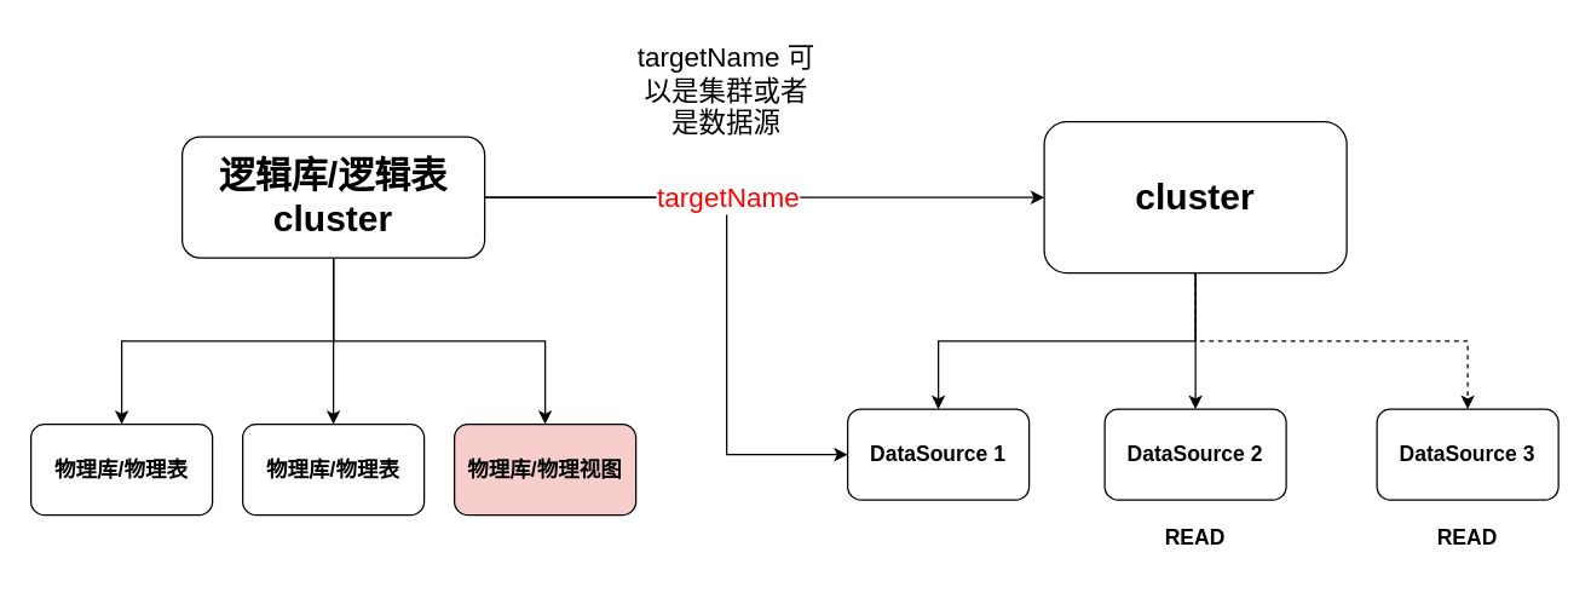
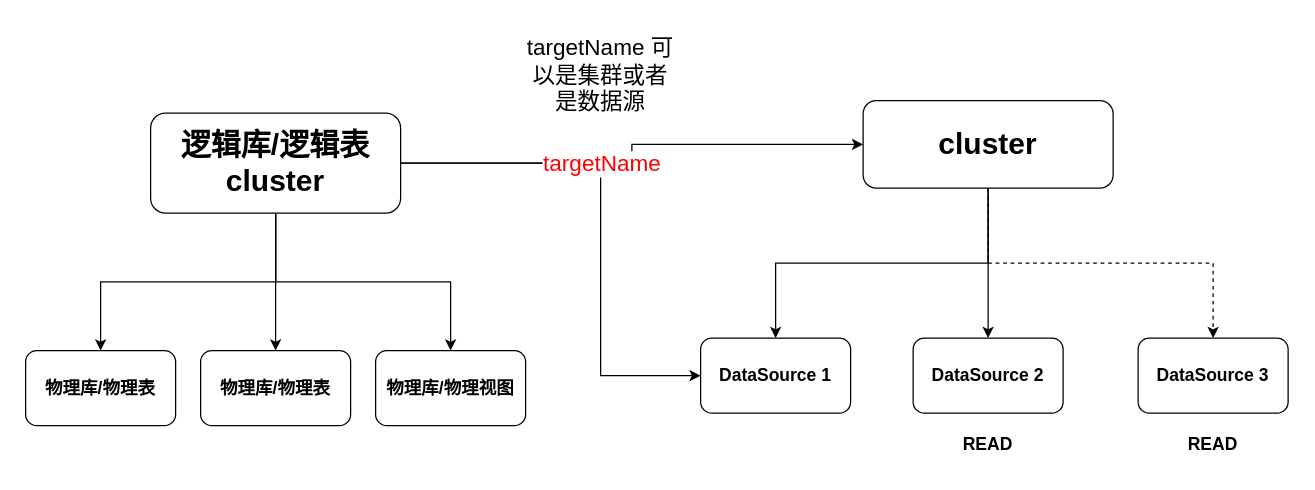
  <mxCell id="0" />
  <mxCell id="1" parent="0" />
  <mxCell id="2" value="&lt;font style=&quot;font-size: 14px;&quot;&gt;&lt;b&gt;DataSource 1&lt;/b&gt;&lt;/font&gt;" style="rounded=1;whiteSpace=wrap;html=1;" vertex="1" parent="1"><mxGeometry x="560" y="270" width="120" height="60" as="geometry" /></mxCell>
  <mxCell id="3" value="&lt;font style=&quot;font-size: 14px;&quot;&gt;&lt;b&gt;DataSource 2&lt;/b&gt;&lt;/font&gt;" style="rounded=1;whiteSpace=wrap;html=1;" vertex="1" parent="1"><mxGeometry x="730" y="270" width="120" height="60" as="geometry" /></mxCell>
  <mxCell id="4" value="&lt;font style=&quot;font-size: 14px;&quot;&gt;&lt;b&gt;DataSource 3&lt;/b&gt;&lt;/font&gt;" style="rounded=1;whiteSpace=wrap;html=1;" vertex="1" parent="1"><mxGeometry x="910" y="270" width="120" height="60" as="geometry" /></mxCell>
  <mxCell id="5" style="edgeStyle=orthogonalEdgeStyle;rounded=0;orthogonalLoop=1;jettySize=auto;html=1;entryX=0.5;entryY=0;entryDx=0;entryDy=0;exitX=0.5;exitY=1;exitDx=0;exitDy=0;" edge="1" parent="1" source="8" target="2"><mxGeometry relative="1" as="geometry" /></mxCell>
  <mxCell id="6" style="edgeStyle=orthogonalEdgeStyle;rounded=0;orthogonalLoop=1;jettySize=auto;html=1;" edge="1" parent="1" source="8" target="3"><mxGeometry relative="1" as="geometry" /></mxCell>
  <mxCell id="7" style="edgeStyle=orthogonalEdgeStyle;rounded=0;orthogonalLoop=1;jettySize=auto;html=1;exitX=0.5;exitY=1;exitDx=0;exitDy=0;dashed=1;" edge="1" parent="1" source="8" target="4"><mxGeometry relative="1" as="geometry" /></mxCell>
- <mxCell id="8" value="&lt;font style=&quot;font-size: 24px;&quot;&gt;&lt;b style=&quot;&quot;&gt;cluster&lt;/b&gt;&lt;/font&gt;" style="rounded=1;whiteSpace=wrap;html=1;" vertex="1" parent="1"><mxGeometry x="690" y="80" width="200" height="100" as="geometry" /></mxCell>
+ <mxCell id="8" value="&lt;font style=&quot;font-size: 24px;&quot;&gt;&lt;b style=&quot;&quot;&gt;cluster&lt;/b&gt;&lt;/font&gt;" style="rounded=1;whiteSpace=wrap;html=1;" vertex="1" parent="1"><mxGeometry x="690" y="80" width="200" height="70" as="geometry" /></mxCell>
  <mxCell id="9" value="&lt;b&gt;&lt;font style=&quot;font-size: 14px;&quot;&gt;READ&lt;/font&gt;&lt;/b&gt;" style="text;html=1;strokeColor=none;fillColor=none;align=center;verticalAlign=middle;whiteSpace=wrap;rounded=0;" vertex="1" parent="1"><mxGeometry x="760" y="340" width="60" height="30" as="geometry" /></mxCell>
  <mxCell id="10" value="&lt;b&gt;&lt;font style=&quot;font-size: 14px;&quot;&gt;READ&lt;/font&gt;&lt;/b&gt;" style="text;html=1;strokeColor=none;fillColor=none;align=center;verticalAlign=middle;whiteSpace=wrap;rounded=0;" vertex="1" parent="1"><mxGeometry x="940" y="340" width="60" height="30" as="geometry" /></mxCell>
  <mxCell id="11" style="edgeStyle=orthogonalEdgeStyle;rounded=0;orthogonalLoop=1;jettySize=auto;html=1;" edge="1" parent="1" source="17" target="18"><mxGeometry relative="1" as="geometry" /></mxCell>
  <mxCell id="12" style="edgeStyle=orthogonalEdgeStyle;rounded=0;orthogonalLoop=1;jettySize=auto;html=1;" edge="1" parent="1" source="17" target="19"><mxGeometry relative="1" as="geometry" /></mxCell>
  <mxCell id="13" style="edgeStyle=orthogonalEdgeStyle;rounded=0;orthogonalLoop=1;jettySize=auto;html=1;entryX=0;entryY=0.5;entryDx=0;entryDy=0;" edge="1" parent="1" source="17" target="8"><mxGeometry relative="1" as="geometry" /></mxCell>
  <mxCell id="14" style="edgeStyle=orthogonalEdgeStyle;rounded=0;orthogonalLoop=1;jettySize=auto;html=1;entryX=0;entryY=0.5;entryDx=0;entryDy=0;" edge="1" parent="1" source="17" target="2"><mxGeometry relative="1" as="geometry"><Array as="points"><mxPoint x="480" y="130" /><mxPoint x="480" y="300" /></Array></mxGeometry></mxCell>
  <mxCell id="15" value="&lt;font color=&quot;#ff0000&quot; style=&quot;font-size: 18px;&quot;&gt;targetName&lt;/font&gt;" style="edgeLabel;html=1;align=center;verticalAlign=middle;resizable=0;points=[];" vertex="1" connectable="0" parent="14"><mxGeometry x="-0.457" y="1" relative="1" as="geometry"><mxPoint x="49" y="1" as="offset" /></mxGeometry></mxCell>
  <mxCell id="16" style="edgeStyle=orthogonalEdgeStyle;rounded=0;orthogonalLoop=1;jettySize=auto;html=1;" edge="1" parent="1" source="17" target="21"><mxGeometry relative="1" as="geometry" /></mxCell>
  <mxCell id="17" value="&lt;font style=&quot;font-size: 24px;&quot;&gt;&lt;b&gt;逻辑库/逻辑表&lt;br&gt;cluster&lt;br&gt;&lt;/b&gt;&lt;/font&gt;" style="rounded=1;whiteSpace=wrap;html=1;" vertex="1" parent="1"><mxGeometry x="120" y="90" width="200" height="80" as="geometry" /></mxCell>
  <mxCell id="18" value="&lt;font style=&quot;font-size: 14px;&quot;&gt;&lt;b&gt;物理库/物理表&lt;/b&gt;&lt;/font&gt;" style="rounded=1;whiteSpace=wrap;html=1;" vertex="1" parent="1"><mxGeometry x="20" y="280" width="120" height="60" as="geometry" /></mxCell>
- <mxCell id="19" value="&lt;span style=&quot;font-size: 14px;&quot;&gt;&lt;b&gt;物理库/物理视图&lt;/b&gt;&lt;/span&gt;" style="rounded=1;whiteSpace=wrap;html=1;fillColor=#f8cecc;" vertex="1" parent="1"><mxGeometry x="300" y="280" width="120" height="60" as="geometry" /></mxCell>
+ <mxCell id="19" value="&lt;span style=&quot;font-size: 14px;&quot;&gt;&lt;b&gt;物理库/物理视图&lt;/b&gt;&lt;/span&gt;" style="rounded=1;whiteSpace=wrap;html=1;" vertex="1" parent="1"><mxGeometry x="300" y="280" width="120" height="60" as="geometry" /></mxCell>
  <mxCell id="20" value="&lt;font style=&quot;font-size: 18px;&quot;&gt;targetName 可以是集群或者是数据源&lt;/font&gt;" style="text;html=1;strokeColor=none;fillColor=none;align=center;verticalAlign=middle;whiteSpace=wrap;rounded=0;" vertex="1" parent="1"><mxGeometry x="420" y="20" width="120" height="80" as="geometry" /></mxCell>
  <mxCell id="21" value="&lt;font style=&quot;font-size: 14px;&quot;&gt;&lt;b&gt;物理库/物理表&lt;/b&gt;&lt;/font&gt;" style="rounded=1;whiteSpace=wrap;html=1;" vertex="1" parent="1"><mxGeometry x="160" y="280" width="120" height="60" as="geometry" /></mxCell>
